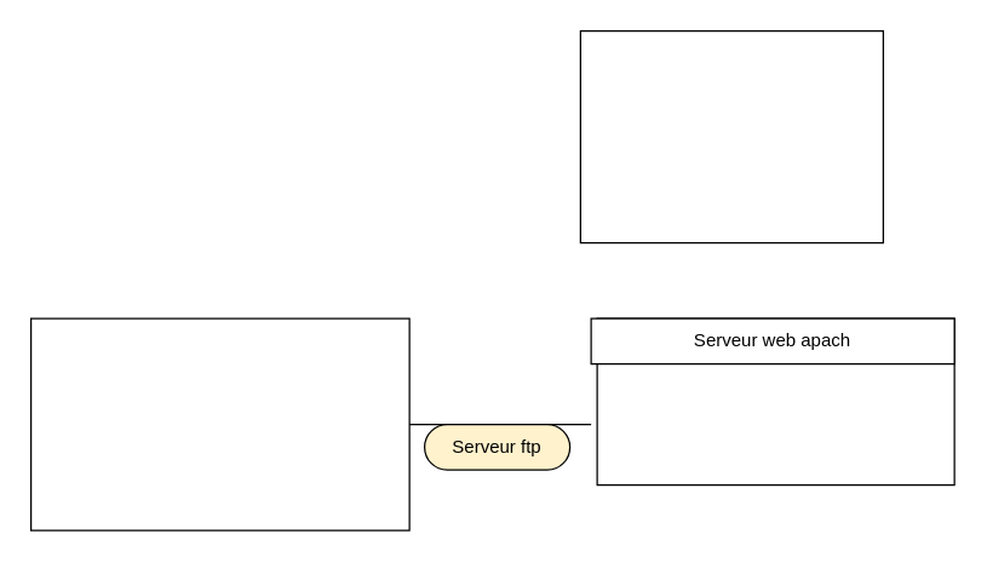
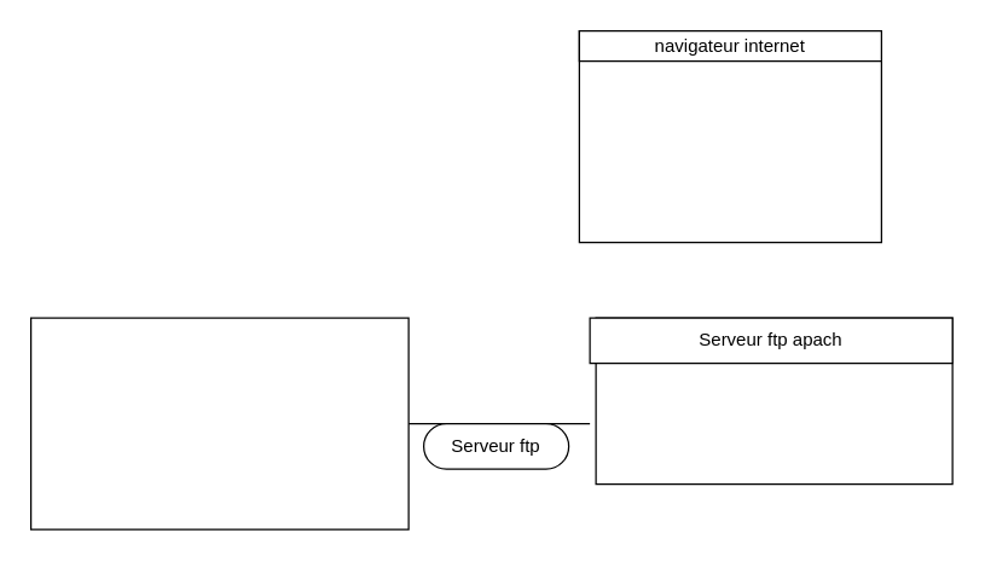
  <mxCell id="0" />
  <mxCell id="1" parent="0" />
  <mxCell id="2" value="" style="rounded=0;whiteSpace=wrap;html=1;" vertex="1" parent="1"><mxGeometry x="383" y="20" width="200" height="140" as="geometry" /></mxCell>
+ <mxCell id="3" value="navigateur internet" style="rounded=0;whiteSpace=wrap;html=1;" vertex="1" parent="1"><mxGeometry x="383" y="20" width="200" height="20" as="geometry" /></mxCell>
  <mxCell id="4" value="" style="rounded=0;whiteSpace=wrap;html=1;" vertex="1" parent="1"><mxGeometry x="394" y="210" width="236" height="110" as="geometry" /></mxCell>
- <mxCell id="5" value="Serveur web apach" style="rounded=0;whiteSpace=wrap;html=1;" vertex="1" parent="1"><mxGeometry x="390" y="210" width="240" height="30" as="geometry" /></mxCell>
+ <mxCell id="5" value="Serveur ftp apach" style="rounded=0;whiteSpace=wrap;html=1;" vertex="1" parent="1"><mxGeometry x="390" y="210" width="240" height="30" as="geometry" /></mxCell>
  <mxCell id="6" value="" style="rounded=0;whiteSpace=wrap;html=1;" vertex="1" parent="1"><mxGeometry x="20" y="210" width="250" height="140" as="geometry" /></mxCell>
  <mxCell id="7" value="" style="endArrow=none;html=1;rounded=0;exitX=1;exitY=0.5;exitDx=0;exitDy=0;" edge="1" parent="1" source="6"><mxGeometry width="50" height="50" relative="1" as="geometry"><mxPoint x="370" y="290" as="sourcePoint" /><mxPoint x="390" y="280" as="targetPoint" /></mxGeometry></mxCell>
- <mxCell id="8" value="Serveur ftp" style="rounded=1;whiteSpace=wrap;html=1;arcSize=50;fillColor=#fff2cc;" vertex="1" parent="1"><mxGeometry x="280" y="280" width="96" height="30" as="geometry" /></mxCell>
+ <mxCell id="8" value="Serveur ftp" style="rounded=1;whiteSpace=wrap;html=1;arcSize=50;" vertex="1" parent="1"><mxGeometry x="280" y="280" width="96" height="30" as="geometry" /></mxCell>
